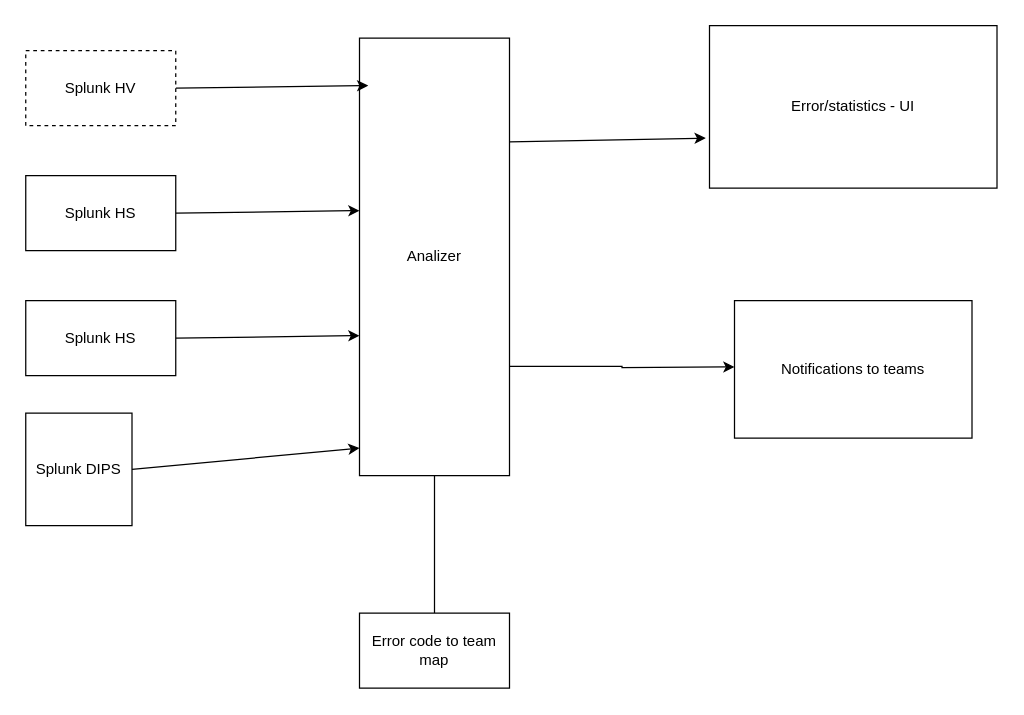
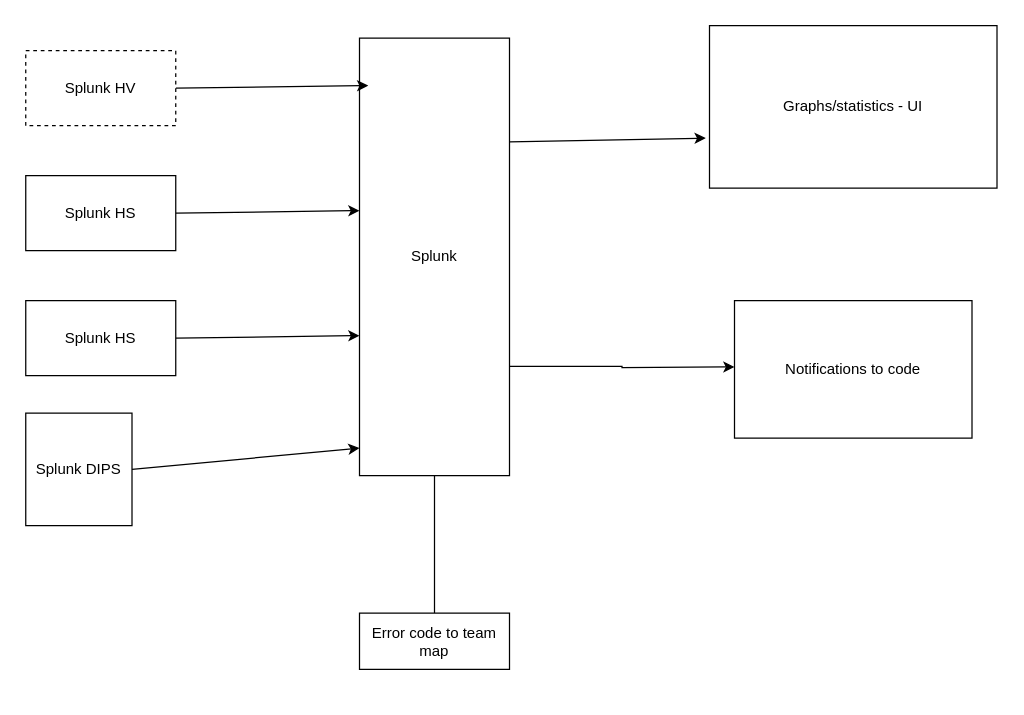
  <mxCell id="0" />
  <mxCell id="1" parent="0" />
- <mxCell id="2" value="&lt;div&gt;Error/statistics - UI&lt;br&gt;&lt;/div&gt;" style="rounded=0;whiteSpace=wrap;html=1;" parent="1" vertex="1"><mxGeometry x="567" y="20" width="230" height="130" as="geometry" /></mxCell>
- <mxCell id="3" value="Notifications to teams" style="rounded=0;whiteSpace=wrap;html=1;" parent="1" vertex="1"><mxGeometry x="587" y="240" width="190" height="110" as="geometry" /></mxCell>
+ <mxCell id="2" value="&lt;div&gt;Graphs/statistics - UI&lt;br&gt;&lt;/div&gt;" style="rounded=0;whiteSpace=wrap;html=1;" parent="1" vertex="1"><mxGeometry x="567" y="20" width="230" height="130" as="geometry" /></mxCell>
+ <mxCell id="3" value="Notifications to code" style="rounded=0;whiteSpace=wrap;html=1;" parent="1" vertex="1"><mxGeometry x="587" y="240" width="190" height="110" as="geometry" /></mxCell>
  <mxCell id="4" style="edgeStyle=orthogonalEdgeStyle;rounded=0;orthogonalLoop=1;jettySize=auto;html=1;exitX=1;exitY=0.75;exitDx=0;exitDy=0;" parent="1" source="5" edge="1"><mxGeometry relative="1" as="geometry"><mxPoint x="587" y="293" as="targetPoint" /></mxGeometry></mxCell>
- <mxCell id="5" value="Analizer" style="rounded=0;whiteSpace=wrap;html=1;" parent="1" vertex="1"><mxGeometry x="287" y="30" width="120" height="350" as="geometry" /></mxCell>
+ <mxCell id="5" value="Splunk" style="rounded=0;whiteSpace=wrap;html=1;" parent="1" vertex="1"><mxGeometry x="287" y="30" width="120" height="350" as="geometry" /></mxCell>
  <mxCell id="6" value="" style="endArrow=classic;html=1;entryX=-0.025;entryY=0.404;entryDx=0;entryDy=0;entryPerimeter=0;" parent="1" edge="1"><mxGeometry width="50" height="50" relative="1" as="geometry"><mxPoint x="407" y="113.04" as="sourcePoint" /><mxPoint x="564" y="110" as="targetPoint" /></mxGeometry></mxCell>
  <mxCell id="7" value="" style="endArrow=classic;html=1;exitX=1;exitY=0.5;exitDx=0;exitDy=0;" parent="1" source="8" edge="1"><mxGeometry width="50" height="50" relative="1" as="geometry"><mxPoint x="137" y="71.52" as="sourcePoint" /><mxPoint x="294" y="68" as="targetPoint" /></mxGeometry></mxCell>
  <mxCell id="8" value="Splunk HV" style="rounded=0;whiteSpace=wrap;html=1;dashed=1;" parent="1" vertex="1"><mxGeometry x="20" y="40" width="120" height="60" as="geometry" /></mxCell>
  <mxCell id="9" value="" style="endArrow=classic;html=1;exitX=1;exitY=0.5;exitDx=0;exitDy=0;" parent="1" source="10" edge="1"><mxGeometry width="50" height="50" relative="1" as="geometry"><mxPoint x="130" y="171.52" as="sourcePoint" /><mxPoint x="287" y="168" as="targetPoint" /></mxGeometry></mxCell>
  <mxCell id="10" value="Splunk HS" style="rounded=0;whiteSpace=wrap;html=1;" parent="1" vertex="1"><mxGeometry x="20" y="140" width="120" height="60" as="geometry" /></mxCell>
  <mxCell id="11" value="" style="endArrow=classic;html=1;exitX=1;exitY=0.5;exitDx=0;exitDy=0;" parent="1" source="12" edge="1"><mxGeometry width="50" height="50" relative="1" as="geometry"><mxPoint x="130" y="271.52" as="sourcePoint" /><mxPoint x="287" y="268" as="targetPoint" /></mxGeometry></mxCell>
  <mxCell id="12" value="Splunk HS" style="rounded=0;whiteSpace=wrap;html=1;" parent="1" vertex="1"><mxGeometry x="20" y="240" width="120" height="60" as="geometry" /></mxCell>
  <mxCell id="13" style="edgeStyle=orthogonalEdgeStyle;rounded=0;orthogonalLoop=1;jettySize=auto;html=1;exitX=0.5;exitY=0;exitDx=0;exitDy=0;entryX=0.5;entryY=1;entryDx=0;entryDy=0;endArrow=none;" parent="1" source="14" target="5" edge="1"><mxGeometry relative="1" as="geometry" /></mxCell>
- <mxCell id="14" value="Error code to team map" style="whiteSpace=wrap;html=1;" parent="1" vertex="1"><mxGeometry x="287" y="490" width="120" height="60" as="geometry" /></mxCell>
+ <mxCell id="14" value="Error code to team map" style="whiteSpace=wrap;html=1;" parent="1" vertex="1"><mxGeometry x="287" y="490" width="120" height="45" as="geometry" /></mxCell>
  <mxCell id="15" value="" style="endArrow=classic;html=1;exitX=1;exitY=0.5;exitDx=0;exitDy=0;" parent="1" source="16" edge="1"><mxGeometry width="50" height="50" relative="1" as="geometry"><mxPoint x="130" y="361.52" as="sourcePoint" /><mxPoint x="287" y="358" as="targetPoint" /></mxGeometry></mxCell>
  <mxCell id="16" value="&lt;div&gt;Splunk DIPS&lt;/div&gt;" style="rounded=0;whiteSpace=wrap;html=1;" parent="1" vertex="1"><mxGeometry x="20" y="330" width="85" height="90" as="geometry" /></mxCell>
